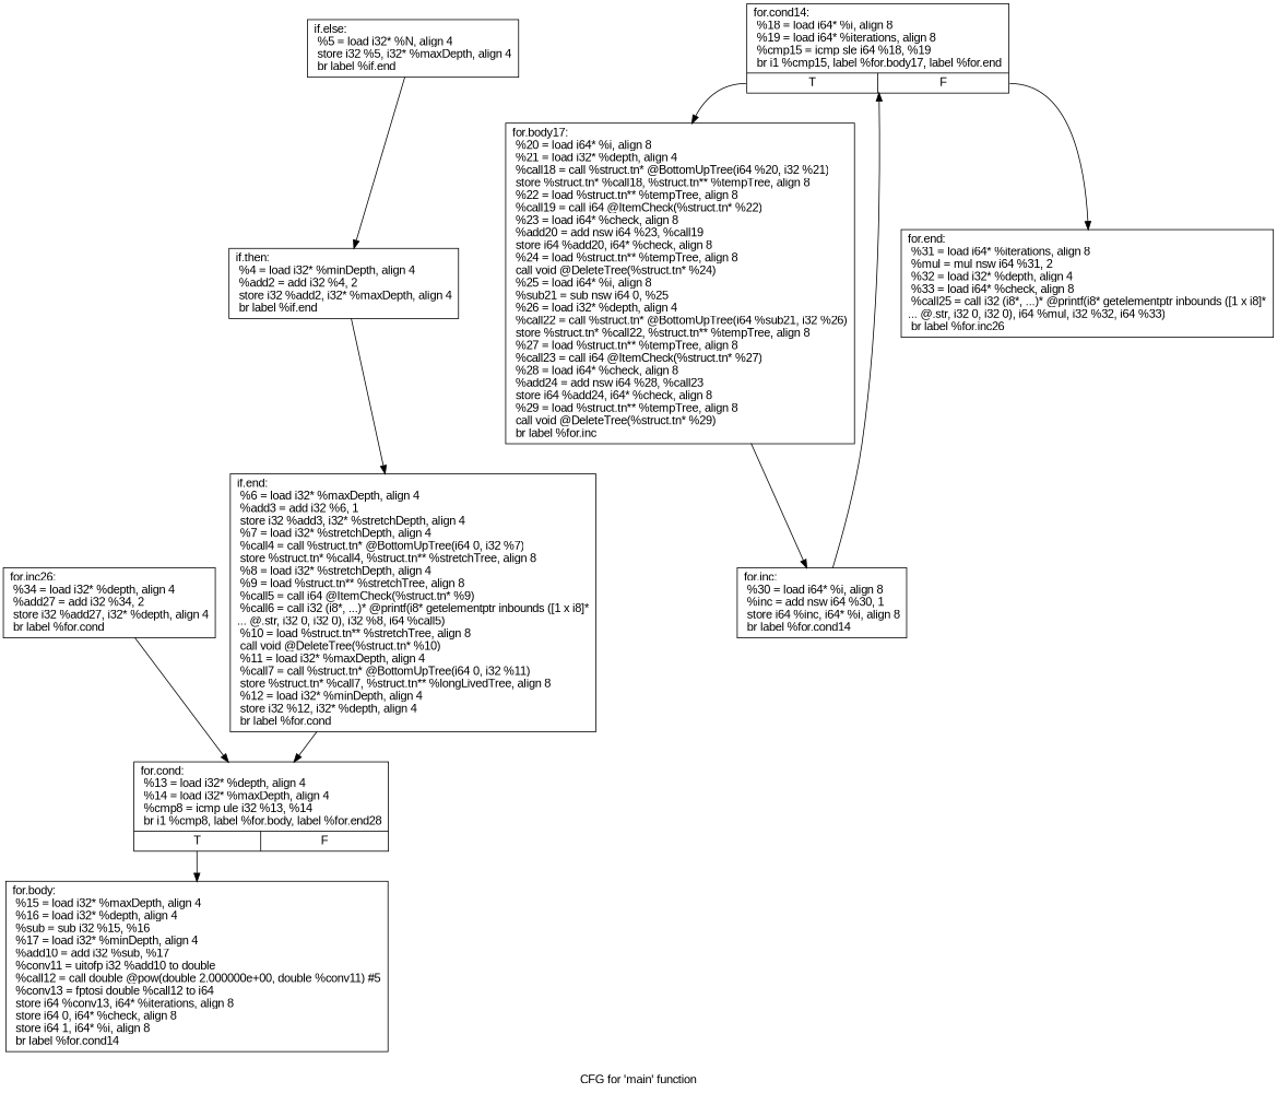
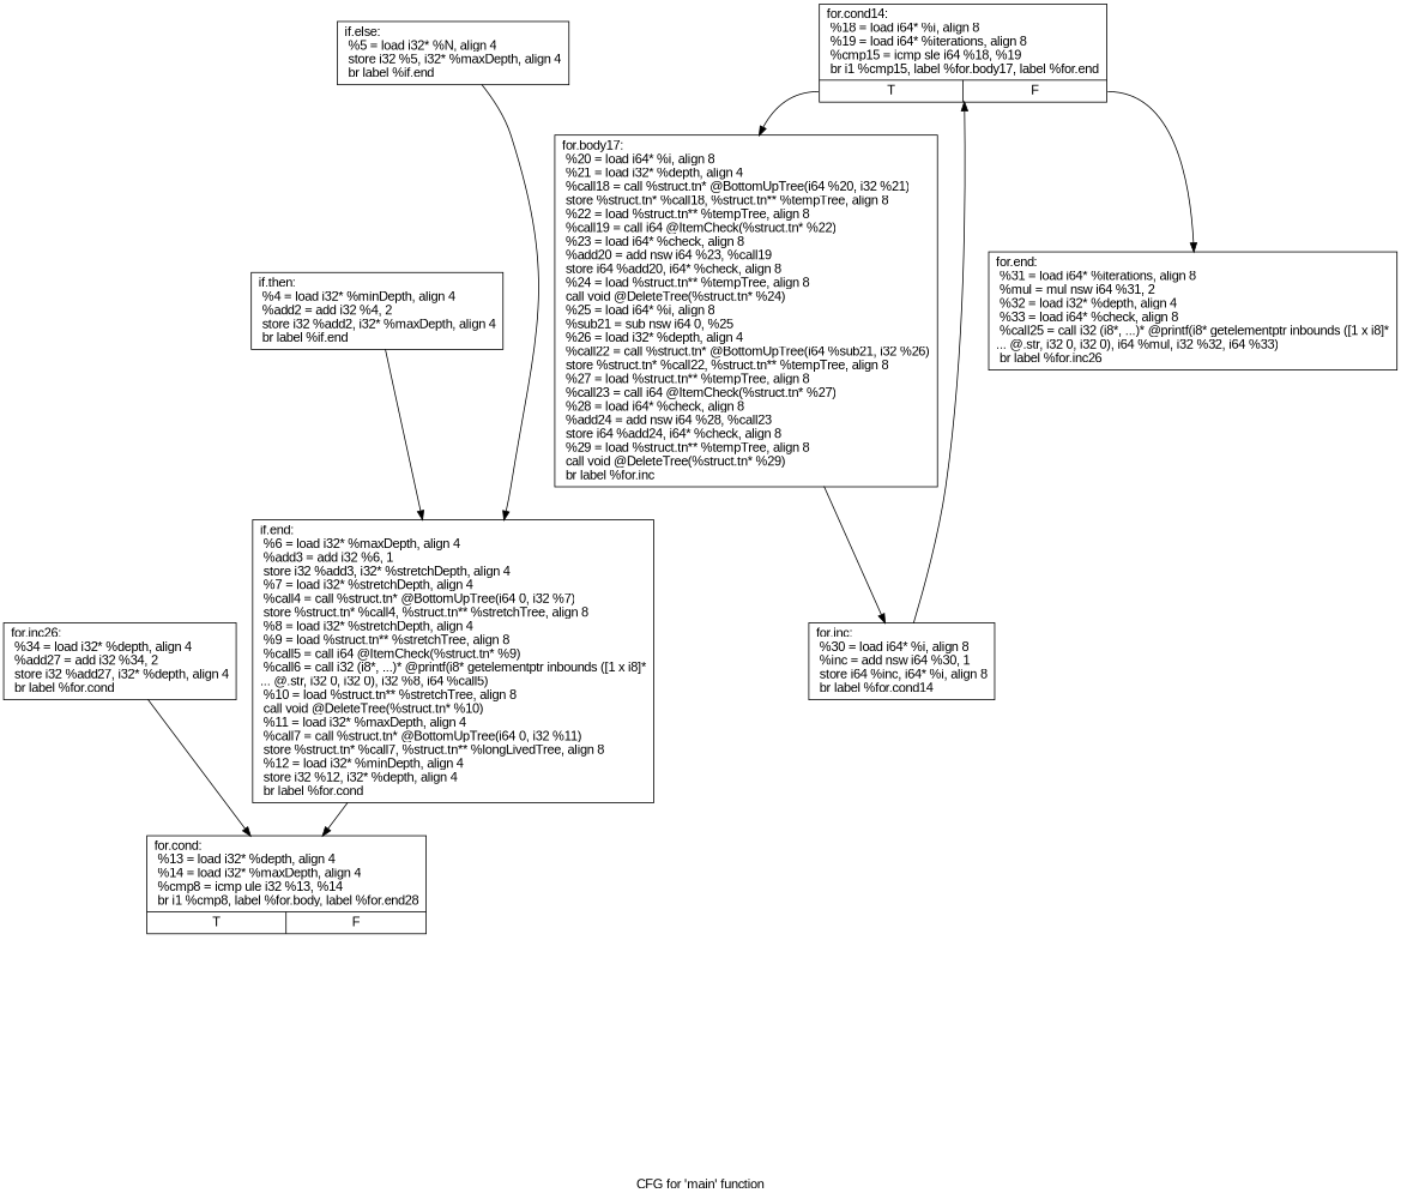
  digraph {
    fontname="Liberation Sans"
    label="CFG for 'main' function"
    node [fontname="Liberation Sans" shape=record]
    edge [fontname="Liberation Sans"]
    n1 [label="{if.then:                                          \l  %4 = load i32* %minDepth, align 4\l  %add2 = add i32 %4, 2\l  store i32 %add2, i32* %maxDepth, align 4\l  br label %if.end\l}"]
    n2 [label="{if.end:                                           \l  %6 = load i32* %maxDepth, align 4\l  %add3 = add i32 %6, 1\l  store i32 %add3, i32* %stretchDepth, align 4\l  %7 = load i32* %stretchDepth, align 4\l  %call4 = call %struct.tn* @BottomUpTree(i64 0, i32 %7)\l  store %struct.tn* %call4, %struct.tn** %stretchTree, align 8\l  %8 = load i32* %stretchDepth, align 4\l  %9 = load %struct.tn** %stretchTree, align 8\l  %call5 = call i64 @ItemCheck(%struct.tn* %9)\l  %call6 = call i32 (i8*, ...)* @printf(i8* getelementptr inbounds ([1 x i8]*\l... @.str, i32 0, i32 0), i32 %8, i64 %call5)\l  %10 = load %struct.tn** %stretchTree, align 8\l  call void @DeleteTree(%struct.tn* %10)\l  %11 = load i32* %maxDepth, align 4\l  %call7 = call %struct.tn* @BottomUpTree(i64 0, i32 %11)\l  store %struct.tn* %call7, %struct.tn** %longLivedTree, align 8\l  %12 = load i32* %minDepth, align 4\l  store i32 %12, i32* %depth, align 4\l  br label %for.cond\l}"]
    n3 [label="{if.else:                                          \l  %5 = load i32* %N, align 4\l  store i32 %5, i32* %maxDepth, align 4\l  br label %if.end\l}"]
    n4 [label="{for.cond:                                         \l  %13 = load i32* %depth, align 4\l  %14 = load i32* %maxDepth, align 4\l  %cmp8 = icmp ule i32 %13, %14\l  br i1 %cmp8, label %for.body, label %for.end28\l|{<s0>T|<s1>F}}"]
-   n5 [label="{for.body:                                         \l  %15 = load i32* %maxDepth, align 4\l  %16 = load i32* %depth, align 4\l  %sub = sub i32 %15, %16\l  %17 = load i32* %minDepth, align 4\l  %add10 = add i32 %sub, %17\l  %conv11 = uitofp i32 %add10 to double\l  %call12 = call double @pow(double 2.000000e+00, double %conv11) #5\l  %conv13 = fptosi double %call12 to i64\l  store i64 %conv13, i64* %iterations, align 8\l  store i64 0, i64* %check, align 8\l  store i64 1, i64* %i, align 8\l  br label %for.cond14\l}"]
    n6 [label="{for.cond14:                                       \l  %18 = load i64* %i, align 8\l  %19 = load i64* %iterations, align 8\l  %cmp15 = icmp sle i64 %18, %19\l  br i1 %cmp15, label %for.body17, label %for.end\l|{<s0>T|<s1>F}}"]
    n7 [label="{for.body17:                                       \l  %20 = load i64* %i, align 8\l  %21 = load i32* %depth, align 4\l  %call18 = call %struct.tn* @BottomUpTree(i64 %20, i32 %21)\l  store %struct.tn* %call18, %struct.tn** %tempTree, align 8\l  %22 = load %struct.tn** %tempTree, align 8\l  %call19 = call i64 @ItemCheck(%struct.tn* %22)\l  %23 = load i64* %check, align 8\l  %add20 = add nsw i64 %23, %call19\l  store i64 %add20, i64* %check, align 8\l  %24 = load %struct.tn** %tempTree, align 8\l  call void @DeleteTree(%struct.tn* %24)\l  %25 = load i64* %i, align 8\l  %sub21 = sub nsw i64 0, %25\l  %26 = load i32* %depth, align 4\l  %call22 = call %struct.tn* @BottomUpTree(i64 %sub21, i32 %26)\l  store %struct.tn* %call22, %struct.tn** %tempTree, align 8\l  %27 = load %struct.tn** %tempTree, align 8\l  %call23 = call i64 @ItemCheck(%struct.tn* %27)\l  %28 = load i64* %check, align 8\l  %add24 = add nsw i64 %28, %call23\l  store i64 %add24, i64* %check, align 8\l  %29 = load %struct.tn** %tempTree, align 8\l  call void @DeleteTree(%struct.tn* %29)\l  br label %for.inc\l}"]
    n8 [label="{for.end:                                          \l  %31 = load i64* %iterations, align 8\l  %mul = mul nsw i64 %31, 2\l  %32 = load i32* %depth, align 4\l  %33 = load i64* %check, align 8\l  %call25 = call i32 (i8*, ...)* @printf(i8* getelementptr inbounds ([1 x i8]*\l... @.str, i32 0, i32 0), i64 %mul, i32 %32, i64 %33)\l  br label %for.inc26\l}"]
    n9 [label="{for.inc:                                          \l  %30 = load i64* %i, align 8\l  %inc = add nsw i64 %30, 1\l  store i64 %inc, i64* %i, align 8\l  br label %for.cond14\l}"]
    n10 [label="{for.inc26:                                        \l  %34 = load i32* %depth, align 4\l  %add27 = add i32 %34, 2\l  store i32 %add27, i32* %depth, align 4\l  br label %for.cond\l}"]
    n1 -> n2
    n2 -> n4
-   n3 -> n1
-   n4 -> n5 [tailport=s0]
+   n3 -> n2
    n6 -> n7 [tailport=s0]
    n6 -> n8 [tailport=s1]
    n7 -> n9
    n9 -> n6
    n10 -> n4
  }
